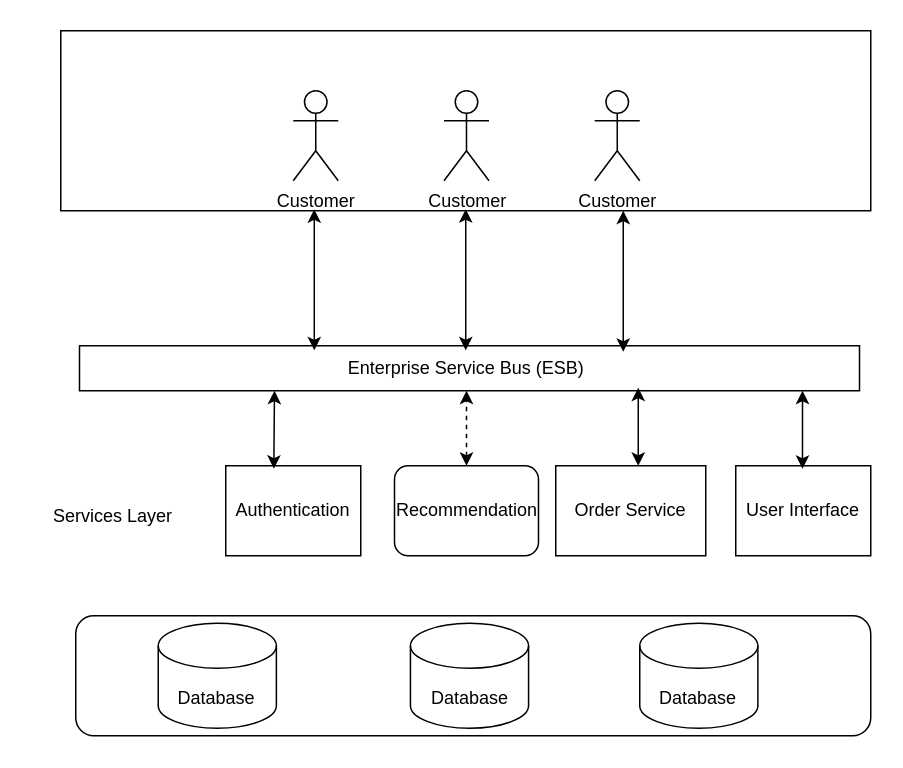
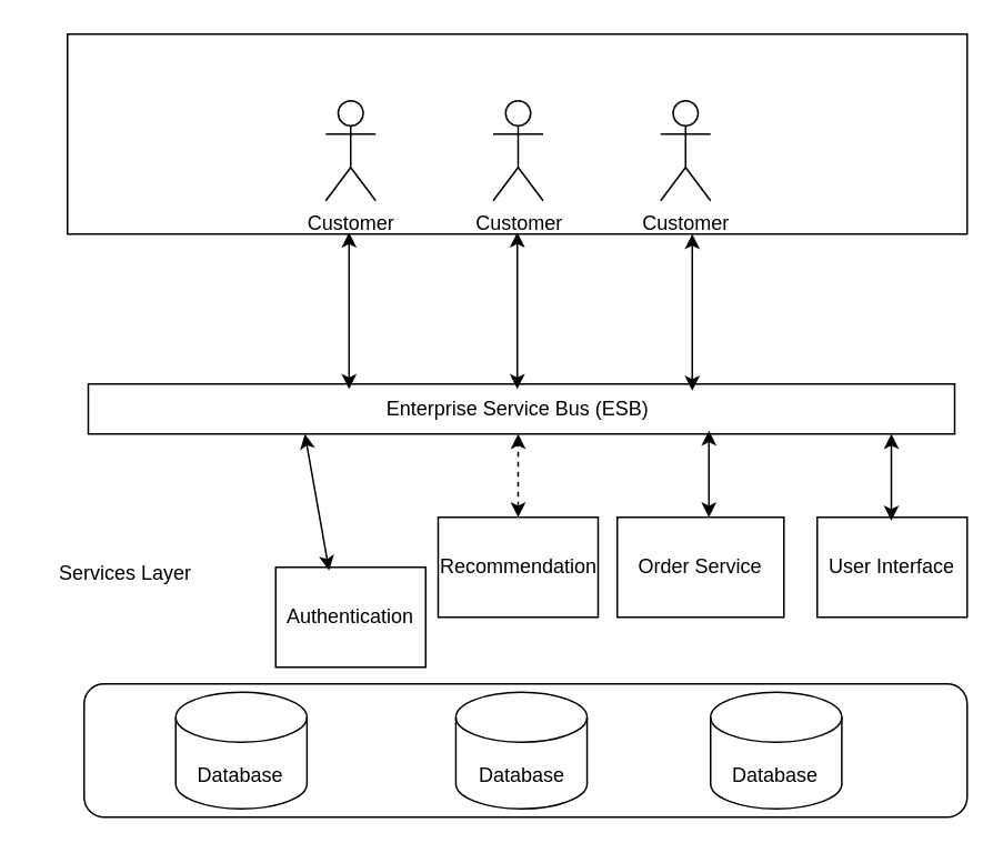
  <mxCell id="0" />
  <mxCell id="1" parent="0" />
  <mxCell id="2" value="" style="rounded=0;whiteSpace=wrap;html=1;rotation=-180;" vertex="1" parent="1"><mxGeometry x="40" y="20" width="540" height="120" as="geometry" /></mxCell>
  <mxCell id="3" value="Customer" style="shape=umlActor;verticalLabelPosition=bottom;verticalAlign=top;html=1;outlineConnect=0;" vertex="1" parent="1"><mxGeometry x="295.5" y="60" width="30" height="60" as="geometry" /></mxCell>
  <mxCell id="4" value="Customer" style="shape=umlActor;verticalLabelPosition=bottom;verticalAlign=top;html=1;outlineConnect=0;" vertex="1" parent="1"><mxGeometry x="195" y="60" width="30" height="60" as="geometry" /></mxCell>
  <mxCell id="5" value="" style="rounded=0;whiteSpace=wrap;html=1;rotation=-180;" vertex="1" parent="1"><mxGeometry x="52.5" y="230" width="520" height="30" as="geometry" /></mxCell>
  <mxCell id="6" value="Enterprise Service Bus (ESB)" style="text;html=1;align=center;verticalAlign=middle;whiteSpace=wrap;rounded=0;" vertex="1" parent="1"><mxGeometry x="225" y="230" width="171" height="30" as="geometry" /></mxCell>
  <mxCell id="7" value="Customer" style="shape=umlActor;verticalLabelPosition=bottom;verticalAlign=top;html=1;outlineConnect=0;" vertex="1" parent="1"><mxGeometry x="396" y="60" width="30" height="60" as="geometry" /></mxCell>
- <mxCell id="8" value="Authentication" style="rounded=0;whiteSpace=wrap;html=1;" vertex="1" parent="1"><mxGeometry x="150" y="310" width="90" height="60" as="geometry" /></mxCell>
- <mxCell id="9" value="Recommendation" style="whiteSpace=wrap;html=1;rounded=1;" vertex="1" parent="1"><mxGeometry x="262.5" y="310" width="96" height="60" as="geometry" /></mxCell>
+ <mxCell id="8" value="Authentication" style="rounded=0;whiteSpace=wrap;html=1;" vertex="1" parent="1"><mxGeometry x="165" y="340" width="90" height="60" as="geometry" /></mxCell>
+ <mxCell id="9" value="Recommendation" style="rounded=0;whiteSpace=wrap;html=1;" vertex="1" parent="1"><mxGeometry x="262.5" y="310" width="96" height="60" as="geometry" /></mxCell>
  <mxCell id="10" value="User Interface" style="rounded=0;whiteSpace=wrap;html=1;" vertex="1" parent="1"><mxGeometry x="490" y="310" width="90" height="60" as="geometry" /></mxCell>
  <mxCell id="11" value="Order Service" style="rounded=0;whiteSpace=wrap;html=1;" vertex="1" parent="1"><mxGeometry x="370" y="310" width="100" height="60" as="geometry" /></mxCell>
  <mxCell id="12" value="Services Layer&lt;div&gt;&lt;br&gt;&lt;/div&gt;" style="text;html=1;align=center;verticalAlign=middle;whiteSpace=wrap;rounded=0;" vertex="1" parent="1"><mxGeometry x="20" y="350" width="110" as="geometry" /></mxCell>
  <mxCell id="13" value="" style="rounded=1;whiteSpace=wrap;html=1;" vertex="1" parent="1"><mxGeometry x="50" y="410" width="530" height="80" as="geometry" /></mxCell>
  <mxCell id="14" value="" style="shape=cylinder3;whiteSpace=wrap;html=1;boundedLbl=1;backgroundOutline=1;size=15;" vertex="1" parent="1"><mxGeometry x="105" y="415" width="78.75" height="70" as="geometry" /></mxCell>
  <mxCell id="15" value="Database" style="text;html=1;align=center;verticalAlign=middle;whiteSpace=wrap;rounded=0;" vertex="1" parent="1"><mxGeometry x="114.38" y="450" width="60" height="30" as="geometry" /></mxCell>
  <mxCell id="16" value="" style="shape=cylinder3;whiteSpace=wrap;html=1;boundedLbl=1;backgroundOutline=1;size=15;" vertex="1" parent="1"><mxGeometry x="273.13" y="415" width="78.75" height="70" as="geometry" /></mxCell>
  <mxCell id="17" value="" style="shape=cylinder3;whiteSpace=wrap;html=1;boundedLbl=1;backgroundOutline=1;size=15;" vertex="1" parent="1"><mxGeometry x="426" y="415" width="78.75" height="70" as="geometry" /></mxCell>
  <mxCell id="18" value="Database" style="text;html=1;align=center;verticalAlign=middle;whiteSpace=wrap;rounded=0;" vertex="1" parent="1"><mxGeometry x="282.5" y="450" width="60" height="30" as="geometry" /></mxCell>
  <mxCell id="19" value="Database" style="text;html=1;align=center;verticalAlign=middle;whiteSpace=wrap;rounded=0;" vertex="1" parent="1"><mxGeometry x="435.38" y="450" width="60" height="30" as="geometry" /></mxCell>
  <mxCell id="20" value="" style="endArrow=classic;startArrow=classic;html=1;rounded=0;entryX=0.5;entryY=1;entryDx=0;entryDy=0;exitX=0.5;exitY=0;exitDx=0;exitDy=0;dashed=1;" edge="1" parent="1" source="9" target="6"><mxGeometry width="50" height="50" relative="1" as="geometry"><mxPoint x="350" y="380" as="sourcePoint" /><mxPoint x="400" y="330" as="targetPoint" /></mxGeometry></mxCell>
  <mxCell id="21" value="" style="endArrow=classic;startArrow=classic;html=1;rounded=0;entryX=0.75;entryY=0;entryDx=0;entryDy=0;exitX=0.356;exitY=0.033;exitDx=0;exitDy=0;exitPerimeter=0;" edge="1" parent="1" source="8" target="5"><mxGeometry width="50" height="50" relative="1" as="geometry"><mxPoint x="350" y="380" as="sourcePoint" /><mxPoint x="400" y="330" as="targetPoint" /></mxGeometry></mxCell>
  <mxCell id="22" value="" style="endArrow=classic;startArrow=classic;html=1;rounded=0;entryX=0.75;entryY=0;entryDx=0;entryDy=0;exitX=0.356;exitY=0.033;exitDx=0;exitDy=0;exitPerimeter=0;" edge="1" parent="1"><mxGeometry width="50" height="50" relative="1" as="geometry"><mxPoint x="425" y="310" as="sourcePoint" /><mxPoint x="425" y="258" as="targetPoint" /></mxGeometry></mxCell>
  <mxCell id="23" value="" style="endArrow=classic;startArrow=classic;html=1;rounded=0;entryX=0.75;entryY=0;entryDx=0;entryDy=0;exitX=0.356;exitY=0.033;exitDx=0;exitDy=0;exitPerimeter=0;" edge="1" parent="1"><mxGeometry width="50" height="50" relative="1" as="geometry"><mxPoint x="534.5" y="312" as="sourcePoint" /><mxPoint x="534.5" y="260" as="targetPoint" /></mxGeometry></mxCell>
  <mxCell id="24" value="" style="endArrow=classic;startArrow=classic;html=1;rounded=0;entryX=0.687;entryY=0.008;entryDx=0;entryDy=0;entryPerimeter=0;exitX=0.699;exitY=0.9;exitDx=0;exitDy=0;exitPerimeter=0;" edge="1" parent="1" source="5" target="2"><mxGeometry width="50" height="50" relative="1" as="geometry"><mxPoint x="212" y="230" as="sourcePoint" /><mxPoint x="212" y="290" as="targetPoint" /></mxGeometry></mxCell>
  <mxCell id="25" value="" style="endArrow=classic;startArrow=classic;html=1;rounded=0;entryX=0.687;entryY=0.008;entryDx=0;entryDy=0;entryPerimeter=0;exitX=0.699;exitY=0.9;exitDx=0;exitDy=0;exitPerimeter=0;" edge="1" parent="1"><mxGeometry width="50" height="50" relative="1" as="geometry"><mxPoint x="310" y="233" as="sourcePoint" /><mxPoint x="310" y="139" as="targetPoint" /></mxGeometry></mxCell>
  <mxCell id="26" value="" style="endArrow=classic;startArrow=classic;html=1;rounded=0;entryX=0.687;entryY=0.008;entryDx=0;entryDy=0;entryPerimeter=0;exitX=0.699;exitY=0.9;exitDx=0;exitDy=0;exitPerimeter=0;" edge="1" parent="1"><mxGeometry width="50" height="50" relative="1" as="geometry"><mxPoint x="415" y="234" as="sourcePoint" /><mxPoint x="415" y="140" as="targetPoint" /></mxGeometry></mxCell>
